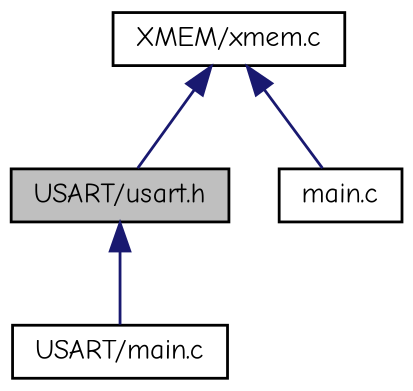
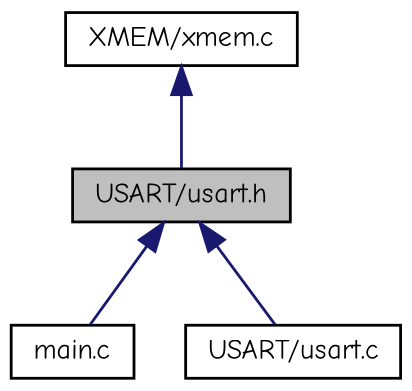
  digraph {
    fontname="Comic Neue"
    node [color=black fillcolor=white fontname="Comic Neue" fontsize=10 shape=record style=filled]
    edge [color=midnightblue dir=back fontname="Comic Neue" fontsize=10 labelfontname=Helvetica labelfontsize=10 style=solid]
    n1 [fillcolor=grey75 fontcolor=black height=0.2 label="USART/usart.h" width=0.4]
    n2 [height=0.2 label="main.c" width=0.4]
-   n3 [height=0.2 label="USART/main.c" width=0.4]
+   n3 [height=0.2 label="USART/usart.c" width=0.4]
    n4 [height=0.2 label="XMEM/xmem.c" width=0.4]
-   n4 -> n2
+   n1 -> n2
    n1 -> n3
    n4 -> n1
  }
